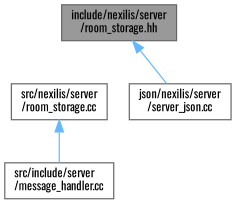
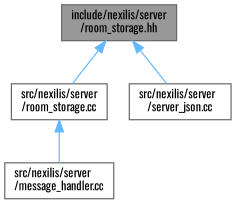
  digraph {
    fontname=Oswald
    node [color=grey40 fillcolor=white fontname=Oswald fontsize=10 shape=box style=filled]
    edge [color=steelblue1 dir=back fontname=Oswald fontsize=10 labelfontname=Helvetica labelfontsize=10 style=solid]
    n1 [color=gray40 fillcolor=grey60 fontcolor=black height=0.2 label="include/nexilis/server\l/room_storage.hh" width=0.4]
    n2 [height=0.2 label="src/nexilis/server\l/room_storage.cc" width=0.4]
-   n3 [height=0.2 label="json/nexilis/server\l/server_json.cc" width=0.4]
-   n4 [height=0.2 label="src/include/server\l/message_handler.cc" width=0.4]
+   n3 [height=0.2 label="src/nexilis/server\l/server_json.cc" width=0.4]
+   n4 [height=0.2 label="src/nexilis/server\l/message_handler.cc" width=0.4]
+   n1 -> n2
    n1 -> n3
    n2 -> n4
  }
